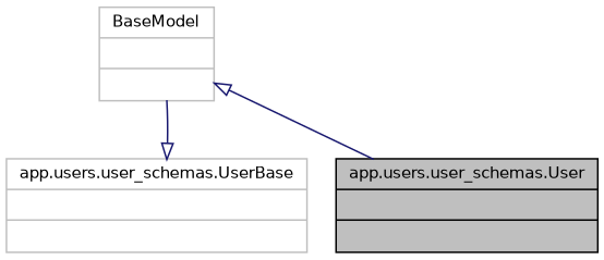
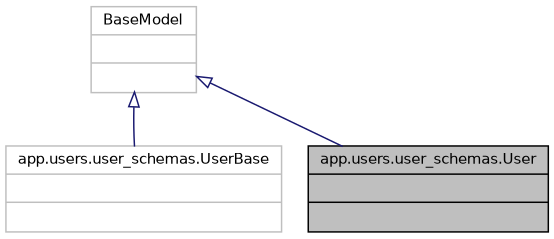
  digraph {
    node [color=grey75 fillcolor=white fontname=Helvetica fontsize=10 shape=record style=filled]
    edge [arrowtail=onormal color=midnightblue dir=back fontname=Helvetica fontsize=10 labelfontname=Helvetica labelfontsize=10 style=solid]
    n1 [color=black fillcolor=grey75 fontcolor=black height=0.2 label="{app.users.user_schemas.User\n||}" width=0.4]
    n2 [height=0.2 label="{app.users.user_schemas.UserBase\n||}" width=0.4]
    n3 [height=0.2 label="{BaseModel\n||}" width=0.4]
    n3 -> n1
-   n2 -> n3
+   n3 -> n2
  }
